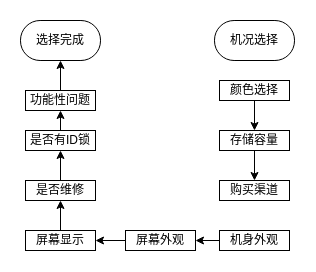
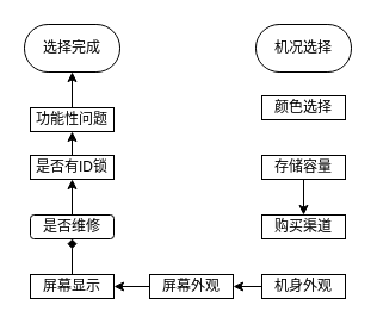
  <mxCell id="0" />
  <mxCell id="1" parent="0" />
  <mxCell id="2" value="购买渠道" style="rounded=0;whiteSpace=wrap;html=1;" parent="1" vertex="1"><mxGeometry x="219" y="180" width="70" height="20" as="geometry" /></mxCell>
  <mxCell id="3" style="edgeStyle=orthogonalEdgeStyle;rounded=0;orthogonalLoop=1;jettySize=auto;html=1;exitX=0.5;exitY=1;exitDx=0;exitDy=0;entryX=0.5;entryY=0;entryDx=0;entryDy=0;" edge="1" parent="1" source="4" target="2"><mxGeometry relative="1" as="geometry" /></mxCell>
  <mxCell id="4" value="存储容量" style="rounded=0;whiteSpace=wrap;html=1;" parent="1" vertex="1"><mxGeometry x="219" y="130" width="70" height="20" as="geometry" /></mxCell>
- <mxCell id="5" style="edgeStyle=orthogonalEdgeStyle;rounded=0;orthogonalLoop=1;jettySize=auto;html=1;exitX=0.5;exitY=1;exitDx=0;exitDy=0;entryX=0.5;entryY=0;entryDx=0;entryDy=0;" edge="1" parent="1" source="6" target="4"><mxGeometry relative="1" as="geometry" /></mxCell>
  <mxCell id="6" value="颜色选择" style="rounded=0;whiteSpace=wrap;html=1;" parent="1" vertex="1"><mxGeometry x="219" y="80" width="70" height="20" as="geometry" /></mxCell>
  <mxCell id="7" style="edgeStyle=orthogonalEdgeStyle;rounded=0;orthogonalLoop=1;jettySize=auto;html=1;exitX=0;exitY=0.5;exitDx=0;exitDy=0;entryX=1;entryY=0.5;entryDx=0;entryDy=0;" edge="1" parent="1" source="8" target="10"><mxGeometry relative="1" as="geometry" /></mxCell>
  <mxCell id="8" value="屏幕外观" style="rounded=0;whiteSpace=wrap;html=1;" parent="1" vertex="1"><mxGeometry x="125" y="230" width="70" height="20" as="geometry" /></mxCell>
- <mxCell id="9" style="edgeStyle=orthogonalEdgeStyle;rounded=0;orthogonalLoop=1;jettySize=auto;html=1;exitX=0.5;exitY=0;exitDx=0;exitDy=0;entryX=0.5;entryY=1;entryDx=0;entryDy=0;" edge="1" parent="1" source="10" target="18"><mxGeometry relative="1" as="geometry" /></mxCell>
+ <mxCell id="9" style="edgeStyle=orthogonalEdgeStyle;rounded=0;orthogonalLoop=1;jettySize=auto;html=1;exitX=0.5;exitY=0;exitDx=0;exitDy=0;entryX=0.5;entryY=1;entryDx=0;entryDy=0;endArrow=diamond;" edge="1" parent="1" source="10" target="18"><mxGeometry relative="1" as="geometry" /></mxCell>
  <mxCell id="10" value="屏幕显示" style="rounded=0;whiteSpace=wrap;html=1;" parent="1" vertex="1"><mxGeometry x="25" y="230" width="70" height="20" as="geometry" /></mxCell>
  <mxCell id="11" style="edgeStyle=orthogonalEdgeStyle;rounded=0;orthogonalLoop=1;jettySize=auto;html=1;exitX=0;exitY=0.5;exitDx=0;exitDy=0;entryX=1;entryY=0.5;entryDx=0;entryDy=0;" edge="1" parent="1" source="12" target="8"><mxGeometry relative="1" as="geometry" /></mxCell>
  <mxCell id="12" value="机身外观" style="rounded=0;whiteSpace=wrap;html=1;" parent="1" vertex="1"><mxGeometry x="219" y="230" width="70" height="20" as="geometry" /></mxCell>
  <mxCell id="13" style="edgeStyle=orthogonalEdgeStyle;rounded=0;orthogonalLoop=1;jettySize=auto;html=1;exitX=0.5;exitY=0;exitDx=0;exitDy=0;entryX=0.5;entryY=1;entryDx=0;entryDy=0;" edge="1" parent="1" source="14" target="20"><mxGeometry relative="1" as="geometry" /></mxCell>
  <mxCell id="14" value="功能性问题" style="rounded=0;whiteSpace=wrap;html=1;" parent="1" vertex="1"><mxGeometry x="25" y="90" width="70" height="20" as="geometry" /></mxCell>
  <mxCell id="15" style="edgeStyle=orthogonalEdgeStyle;rounded=0;orthogonalLoop=1;jettySize=auto;html=1;exitX=0.5;exitY=0;exitDx=0;exitDy=0;entryX=0.5;entryY=1;entryDx=0;entryDy=0;" edge="1" parent="1" source="16" target="14"><mxGeometry relative="1" as="geometry" /></mxCell>
  <mxCell id="16" value="是否有ID锁" style="rounded=0;whiteSpace=wrap;html=1;" parent="1" vertex="1"><mxGeometry x="25" y="130" width="70" height="20" as="geometry" /></mxCell>
  <mxCell id="17" style="edgeStyle=orthogonalEdgeStyle;rounded=0;orthogonalLoop=1;jettySize=auto;html=1;exitX=0.5;exitY=0;exitDx=0;exitDy=0;entryX=0.5;entryY=1;entryDx=0;entryDy=0;" edge="1" parent="1" source="18" target="16"><mxGeometry relative="1" as="geometry" /></mxCell>
- <mxCell id="18" value="是否维修" style="rounded=0;whiteSpace=wrap;html=1;" parent="1" vertex="1"><mxGeometry x="25" y="180" width="70" height="20" as="geometry" /></mxCell>
+ <mxCell id="18" value="是否维修" style="whiteSpace=wrap;html=1;rounded=1;" parent="1" vertex="1"><mxGeometry x="25" y="180" width="70" height="20" as="geometry" /></mxCell>
  <mxCell id="19" value="机况选择" style="rounded=1;whiteSpace=wrap;html=1;arcSize=49;" vertex="1" parent="1"><mxGeometry x="214" y="20" width="80" height="40" as="geometry" /></mxCell>
  <mxCell id="20" value="选择完成" style="rounded=1;whiteSpace=wrap;html=1;arcSize=49;" vertex="1" parent="1"><mxGeometry x="20" y="20" width="80" height="40" as="geometry" /></mxCell>
